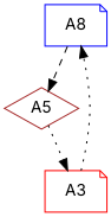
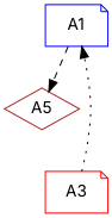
  digraph {
    fontname=Inter
    node [fontname=Inter shape=note]
    edge [fontname=Inter style=dotted]
-   n1 [color=blue label=A8]
+   n1 [color=blue label=A1]
    n2 [color=brown label=A5 shape=diamond]
    n3 [color=red label=A3]
    n1 -> n2 [style=dashed]
-   n2 -> n3
    n3 -> n1
  }
